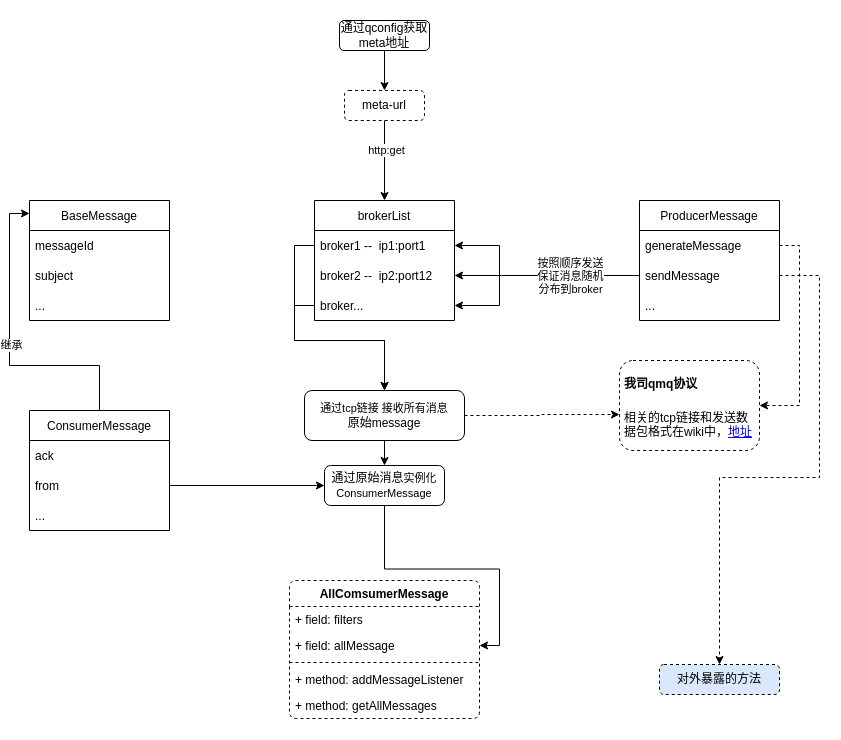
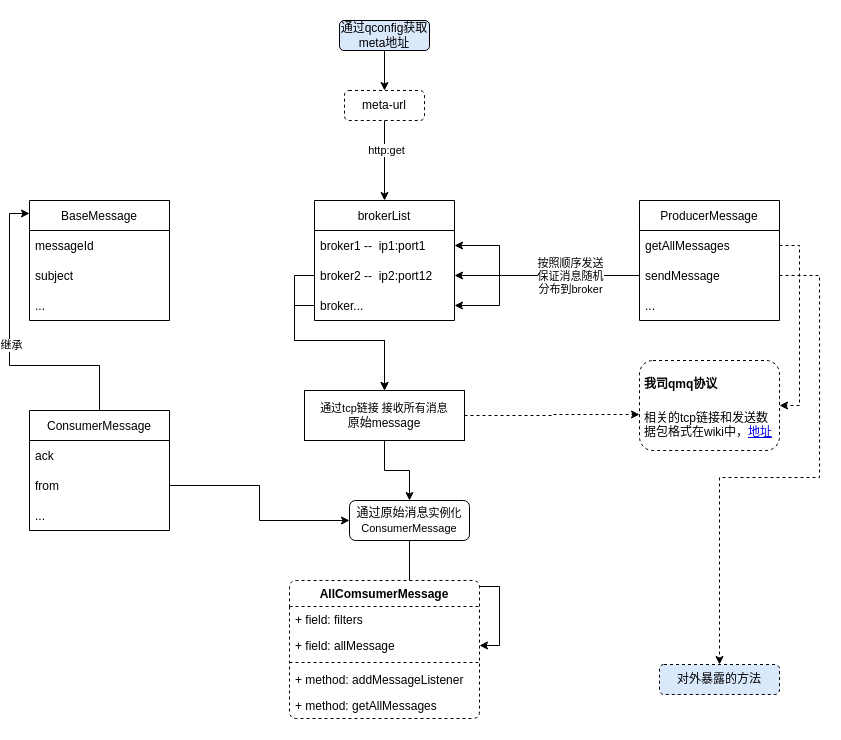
  <mxCell id="0" />
  <mxCell id="1" parent="0" />
  <mxCell id="2" value="brokerList" style="swimlane;fontStyle=0;childLayout=stackLayout;horizontal=1;startSize=30;horizontalStack=0;resizeParent=1;resizeParentMax=0;resizeLast=0;collapsible=1;marginBottom=0;" vertex="1" parent="1"><mxGeometry x="305" y="200" width="140" height="120" as="geometry"><mxRectangle x="340" y="430" width="70" height="30" as="alternateBounds" /></mxGeometry></mxCell>
  <mxCell id="3" value="broker1 --  ip1:port1" style="text;strokeColor=none;fillColor=none;align=left;verticalAlign=middle;spacingLeft=4;spacingRight=4;overflow=hidden;points=[[0,0.5],[1,0.5]];portConstraint=eastwest;rotatable=0;" vertex="1" parent="2"><mxGeometry y="30" width="140" height="30" as="geometry" /></mxCell>
  <mxCell id="4" value="broker2 --  ip2:port12" style="text;strokeColor=none;fillColor=none;align=left;verticalAlign=middle;spacingLeft=4;spacingRight=4;overflow=hidden;points=[[0,0.5],[1,0.5]];portConstraint=eastwest;rotatable=0;" vertex="1" parent="2"><mxGeometry y="60" width="140" height="30" as="geometry" /></mxCell>
  <mxCell id="5" value="broker..." style="text;strokeColor=none;fillColor=none;align=left;verticalAlign=middle;spacingLeft=4;spacingRight=4;overflow=hidden;points=[[0,0.5],[1,0.5]];portConstraint=eastwest;rotatable=0;" vertex="1" parent="2"><mxGeometry y="90" width="140" height="30" as="geometry" /></mxCell>
  <mxCell id="6" value="meta-url" style="rounded=1;whiteSpace=wrap;html=1;dashed=1;" vertex="1" parent="1"><mxGeometry x="335" y="90" width="80" height="30" as="geometry" /></mxCell>
  <mxCell id="7" value="" style="edgeStyle=orthogonalEdgeStyle;rounded=0;orthogonalLoop=1;jettySize=auto;html=1;" edge="1" parent="1" source="8" target="6"><mxGeometry relative="1" as="geometry" /></mxCell>
- <mxCell id="8" value="通过qconfig获取meta地址" style="rounded=1;whiteSpace=wrap;html=1;" vertex="1" parent="1"><mxGeometry x="330" y="20" width="90" height="30" as="geometry" /></mxCell>
+ <mxCell id="8" value="通过qconfig获取meta地址" style="rounded=1;whiteSpace=wrap;html=1;fillColor=#dae8fc;" vertex="1" parent="1"><mxGeometry x="330" y="20" width="90" height="30" as="geometry" /></mxCell>
  <mxCell id="9" value="" style="endArrow=classic;html=1;rounded=0;exitX=0.5;exitY=1;exitDx=0;exitDy=0;entryX=0.5;entryY=0;entryDx=0;entryDy=0;" edge="1" parent="1" source="6" target="2"><mxGeometry width="50" height="50" relative="1" as="geometry"><mxPoint x="360" y="460" as="sourcePoint" /><mxPoint x="410" y="410" as="targetPoint" /></mxGeometry></mxCell>
  <mxCell id="10" value="http:get" style="edgeLabel;html=1;align=center;verticalAlign=middle;resizable=0;points=[];" vertex="1" connectable="0" parent="9"><mxGeometry x="-0.283" y="1" relative="1" as="geometry"><mxPoint as="offset" /></mxGeometry></mxCell>
  <mxCell id="11" value="BaseMessage" style="swimlane;fontStyle=0;childLayout=stackLayout;horizontal=1;startSize=30;horizontalStack=0;resizeParent=1;resizeParentMax=0;resizeLast=0;collapsible=1;marginBottom=0;" vertex="1" parent="1"><mxGeometry x="20" y="200" width="140" height="120" as="geometry" /></mxCell>
  <mxCell id="12" value="messageId" style="text;strokeColor=none;fillColor=none;align=left;verticalAlign=middle;spacingLeft=4;spacingRight=4;overflow=hidden;points=[[0,0.5],[1,0.5]];portConstraint=eastwest;rotatable=0;" vertex="1" parent="11"><mxGeometry y="30" width="140" height="30" as="geometry" /></mxCell>
  <mxCell id="13" value="subject" style="text;strokeColor=none;fillColor=none;align=left;verticalAlign=middle;spacingLeft=4;spacingRight=4;overflow=hidden;points=[[0,0.5],[1,0.5]];portConstraint=eastwest;rotatable=0;" vertex="1" parent="11"><mxGeometry y="60" width="140" height="30" as="geometry" /></mxCell>
  <mxCell id="14" value="..." style="text;strokeColor=none;fillColor=none;align=left;verticalAlign=middle;spacingLeft=4;spacingRight=4;overflow=hidden;points=[[0,0.5],[1,0.5]];portConstraint=eastwest;rotatable=0;" vertex="1" parent="11"><mxGeometry y="90" width="140" height="30" as="geometry" /></mxCell>
  <mxCell id="15" style="edgeStyle=orthogonalEdgeStyle;rounded=0;orthogonalLoop=1;jettySize=auto;html=1;exitX=0.5;exitY=0;exitDx=0;exitDy=0;entryX=0;entryY=0.108;entryDx=0;entryDy=0;entryPerimeter=0;" edge="1" parent="1" source="17" target="11"><mxGeometry relative="1" as="geometry" /></mxCell>
  <mxCell id="16" value="继承" style="edgeLabel;html=1;align=center;verticalAlign=middle;resizable=0;points=[];" vertex="1" connectable="0" parent="15"><mxGeometry x="0.017" y="-1" relative="1" as="geometry"><mxPoint as="offset" /></mxGeometry></mxCell>
  <mxCell id="17" value="ConsumerMessage" style="swimlane;fontStyle=0;childLayout=stackLayout;horizontal=1;startSize=30;horizontalStack=0;resizeParent=1;resizeParentMax=0;resizeLast=0;collapsible=1;marginBottom=0;" vertex="1" parent="1"><mxGeometry x="20" y="410" width="140" height="120" as="geometry" /></mxCell>
  <mxCell id="18" value="ack" style="text;strokeColor=none;fillColor=none;align=left;verticalAlign=middle;spacingLeft=4;spacingRight=4;overflow=hidden;points=[[0,0.5],[1,0.5]];portConstraint=eastwest;rotatable=0;" vertex="1" parent="17"><mxGeometry y="30" width="140" height="30" as="geometry" /></mxCell>
  <mxCell id="19" value="from" style="text;strokeColor=none;fillColor=none;align=left;verticalAlign=middle;spacingLeft=4;spacingRight=4;overflow=hidden;points=[[0,0.5],[1,0.5]];portConstraint=eastwest;rotatable=0;" vertex="1" parent="17"><mxGeometry y="60" width="140" height="30" as="geometry" /></mxCell>
  <mxCell id="20" value="..." style="text;strokeColor=none;fillColor=none;align=left;verticalAlign=middle;spacingLeft=4;spacingRight=4;overflow=hidden;points=[[0,0.5],[1,0.5]];portConstraint=eastwest;rotatable=0;" vertex="1" parent="17"><mxGeometry y="90" width="140" height="30" as="geometry" /></mxCell>
  <mxCell id="21" style="edgeStyle=orthogonalEdgeStyle;rounded=0;orthogonalLoop=1;jettySize=auto;html=1;exitX=0.5;exitY=1;exitDx=0;exitDy=0;entryX=0.5;entryY=0;entryDx=0;entryDy=0;" edge="1" parent="1" source="23" target="37"><mxGeometry relative="1" as="geometry" /></mxCell>
  <mxCell id="22" style="edgeStyle=orthogonalEdgeStyle;rounded=0;orthogonalLoop=1;jettySize=auto;html=1;exitX=1;exitY=0.5;exitDx=0;exitDy=0;entryX=0;entryY=0.6;entryDx=0;entryDy=0;entryPerimeter=0;dashed=1;fontSize=12;" edge="1" parent="1" source="23" target="38"><mxGeometry relative="1" as="geometry" /></mxCell>
- <mxCell id="23" value="&lt;span style=&quot;font-size: 11px ; background-color: rgb(255 , 255 , 255)&quot;&gt;通过tcp链接 接收所有消息&lt;/span&gt;&lt;br&gt;原始message" style="rounded=1;whiteSpace=wrap;html=1;" vertex="1" parent="1"><mxGeometry x="295" y="390" width="160" height="50" as="geometry" /></mxCell>
+ <mxCell id="23" value="&lt;span style=&quot;font-size: 11px ; background-color: rgb(255 , 255 , 255)&quot;&gt;通过tcp链接 接收所有消息&lt;/span&gt;&lt;br&gt;原始message" style="whiteSpace=wrap;html=1;rounded=0;" vertex="1" parent="1"><mxGeometry x="295" y="390" width="160" height="50" as="geometry" /></mxCell>
+ <mxCell id="24" style="edgeStyle=orthogonalEdgeStyle;rounded=0;orthogonalLoop=1;jettySize=auto;html=1;exitX=0;exitY=0.5;exitDx=0;exitDy=0;entryX=0.5;entryY=0;entryDx=0;entryDy=0;" edge="1" parent="1" source="4" target="23"><mxGeometry relative="1" as="geometry" /></mxCell>
  <mxCell id="25" style="edgeStyle=orthogonalEdgeStyle;rounded=0;orthogonalLoop=1;jettySize=auto;html=1;exitX=1;exitY=0.5;exitDx=0;exitDy=0;entryX=0;entryY=0.5;entryDx=0;entryDy=0;" edge="1" parent="1" source="19" target="37"><mxGeometry relative="1" as="geometry"><mxPoint x="260" y="485" as="targetPoint" /></mxGeometry></mxCell>
  <mxCell id="26" value="ProducerMessage" style="swimlane;fontStyle=0;childLayout=stackLayout;horizontal=1;startSize=30;horizontalStack=0;resizeParent=1;resizeParentMax=0;resizeLast=0;collapsible=1;marginBottom=0;" vertex="1" parent="1"><mxGeometry x="630" y="200" width="140" height="120" as="geometry" /></mxCell>
- <mxCell id="27" value="generateMessage" style="text;strokeColor=none;fillColor=none;align=left;verticalAlign=middle;spacingLeft=4;spacingRight=4;overflow=hidden;points=[[0,0.5],[1,0.5]];portConstraint=eastwest;rotatable=0;" vertex="1" parent="26"><mxGeometry y="30" width="140" height="30" as="geometry" /></mxCell>
+ <mxCell id="27" value="getAllMessages" style="text;strokeColor=none;fillColor=none;align=left;verticalAlign=middle;spacingLeft=4;spacingRight=4;overflow=hidden;points=[[0,0.5],[1,0.5]];portConstraint=eastwest;rotatable=0;" vertex="1" parent="26"><mxGeometry y="30" width="140" height="30" as="geometry" /></mxCell>
  <mxCell id="28" value="sendMessage" style="text;strokeColor=none;fillColor=none;align=left;verticalAlign=middle;spacingLeft=4;spacingRight=4;overflow=hidden;points=[[0,0.5],[1,0.5]];portConstraint=eastwest;rotatable=0;" vertex="1" parent="26"><mxGeometry y="60" width="140" height="30" as="geometry" /></mxCell>
  <mxCell id="29" value="..." style="text;strokeColor=none;fillColor=none;align=left;verticalAlign=middle;spacingLeft=4;spacingRight=4;overflow=hidden;points=[[0,0.5],[1,0.5]];portConstraint=eastwest;rotatable=0;" vertex="1" parent="26"><mxGeometry y="90" width="140" height="30" as="geometry" /></mxCell>
  <mxCell id="30" style="edgeStyle=orthogonalEdgeStyle;rounded=0;orthogonalLoop=1;jettySize=auto;html=1;entryX=1;entryY=0.5;entryDx=0;entryDy=0;" edge="1" parent="1" source="28" target="3"><mxGeometry relative="1" as="geometry"><Array as="points"><mxPoint x="490" y="275" /><mxPoint x="490" y="245" /></Array></mxGeometry></mxCell>
  <mxCell id="31" style="edgeStyle=orthogonalEdgeStyle;rounded=0;orthogonalLoop=1;jettySize=auto;html=1;entryX=1;entryY=0.5;entryDx=0;entryDy=0;" edge="1" parent="1" source="28" target="4"><mxGeometry relative="1" as="geometry" /></mxCell>
  <mxCell id="32" style="edgeStyle=orthogonalEdgeStyle;rounded=0;orthogonalLoop=1;jettySize=auto;html=1;entryX=1;entryY=0.5;entryDx=0;entryDy=0;" edge="1" parent="1" source="28" target="5"><mxGeometry relative="1" as="geometry"><Array as="points"><mxPoint x="490" y="275" /><mxPoint x="490" y="305" /></Array></mxGeometry></mxCell>
  <mxCell id="33" value="按照顺序发送&lt;br&gt;保证消息随机&lt;br&gt;分布到broker" style="edgeLabel;html=1;align=center;verticalAlign=middle;resizable=0;points=[];" vertex="1" connectable="0" parent="32"><mxGeometry x="-0.516" relative="1" as="geometry"><mxPoint x="-18" as="offset" /></mxGeometry></mxCell>
  <mxCell id="34" style="edgeStyle=orthogonalEdgeStyle;rounded=0;orthogonalLoop=1;jettySize=auto;html=1;exitX=0;exitY=0.5;exitDx=0;exitDy=0;entryX=0.5;entryY=0;entryDx=0;entryDy=0;" edge="1" parent="1" source="5" target="23"><mxGeometry relative="1" as="geometry"><Array as="points"><mxPoint x="285" y="305" /><mxPoint x="285" y="340" /><mxPoint x="375" y="340" /></Array></mxGeometry></mxCell>
- <mxCell id="35" style="edgeStyle=orthogonalEdgeStyle;rounded=0;orthogonalLoop=1;jettySize=auto;html=1;exitX=0;exitY=0.5;exitDx=0;exitDy=0;entryX=0.5;entryY=0;entryDx=0;entryDy=0;" edge="1" parent="1" source="3" target="23"><mxGeometry relative="1" as="geometry"><Array as="points"><mxPoint x="285" y="245" /><mxPoint x="285" y="340" /><mxPoint x="375" y="340" /></Array></mxGeometry></mxCell>
  <mxCell id="36" style="edgeStyle=orthogonalEdgeStyle;rounded=0;orthogonalLoop=1;jettySize=auto;html=1;exitX=0.5;exitY=1;exitDx=0;exitDy=0;entryX=1;entryY=0.5;entryDx=0;entryDy=0;fontSize=12;" edge="1" parent="1" source="37" target="42"><mxGeometry relative="1" as="geometry" /></mxCell>
- <mxCell id="37" value="通过原始消息&lt;span style=&quot;font-size: 11px ; background-color: rgb(255 , 255 , 255)&quot;&gt;实例化 ConsumerMessage&lt;/span&gt;" style="rounded=1;whiteSpace=wrap;html=1;" vertex="1" parent="1"><mxGeometry x="315" y="465" width="120" height="40" as="geometry" /></mxCell>
- <mxCell id="38" value="&lt;h1&gt;&lt;font style=&quot;font-size: 12px ; line-height: 0&quot;&gt;我司qmq协议&lt;/font&gt;&lt;/h1&gt;&lt;p&gt;相关的tcp链接和发送数据包格式在wiki中，&lt;a href=&quot;https://wiki.corp.qunar.com/confluence/pages/viewpage.action?spaceKey=TCDEV&amp;amp;title=11.+new+qmq&quot;&gt;地址&lt;/a&gt;&lt;/p&gt;" style="text;html=1;strokeColor=default;fillColor=none;spacing=5;spacingTop=-20;whiteSpace=wrap;overflow=hidden;rounded=1;dashed=1;" vertex="1" parent="1"><mxGeometry x="610" y="360" width="140" height="90" as="geometry" /></mxCell>
+ <mxCell id="37" value="通过原始消息&lt;span style=&quot;font-size: 11px ; background-color: rgb(255 , 255 , 255)&quot;&gt;实例化 ConsumerMessage&lt;/span&gt;" style="rounded=1;whiteSpace=wrap;html=1;" vertex="1" parent="1"><mxGeometry x="340" y="500" width="120" height="40" as="geometry" /></mxCell>
+ <mxCell id="38" value="&lt;h1&gt;&lt;font style=&quot;font-size: 12px ; line-height: 0&quot;&gt;我司qmq协议&lt;/font&gt;&lt;/h1&gt;&lt;p&gt;相关的tcp链接和发送数据包格式在wiki中，&lt;a href=&quot;https://wiki.corp.qunar.com/confluence/pages/viewpage.action?spaceKey=TCDEV&amp;amp;title=11.+new+qmq&quot;&gt;地址&lt;/a&gt;&lt;/p&gt;" style="text;html=1;strokeColor=default;fillColor=none;spacing=5;spacingTop=-20;whiteSpace=wrap;overflow=hidden;rounded=1;dashed=1;" vertex="1" parent="1"><mxGeometry x="630" y="360" width="140" height="90" as="geometry" /></mxCell>
  <mxCell id="39" style="edgeStyle=orthogonalEdgeStyle;rounded=0;orthogonalLoop=1;jettySize=auto;html=1;exitX=1;exitY=0.5;exitDx=0;exitDy=0;entryX=1;entryY=0.5;entryDx=0;entryDy=0;fontSize=12;dashed=1;" edge="1" parent="1" source="27" target="38"><mxGeometry relative="1" as="geometry" /></mxCell>
  <mxCell id="40" value="AllComsumerMessage" style="swimlane;fontStyle=1;align=center;verticalAlign=top;childLayout=stackLayout;horizontal=1;startSize=26;horizontalStack=0;resizeParent=1;resizeParentMax=0;resizeLast=0;collapsible=1;marginBottom=0;rounded=1;dashed=1;fontSize=12;strokeColor=default;arcSize=9;" vertex="1" parent="1"><mxGeometry x="280" y="580" width="190" height="138" as="geometry"><mxRectangle x="205" y="750" width="160" height="26" as="alternateBounds" /></mxGeometry></mxCell>
  <mxCell id="41" value="+ field: filters" style="text;strokeColor=none;fillColor=none;align=left;verticalAlign=top;spacingLeft=4;spacingRight=4;overflow=hidden;rotatable=0;points=[[0,0.5],[1,0.5]];portConstraint=eastwest;rounded=1;dashed=1;fontSize=12;" vertex="1" parent="40"><mxGeometry y="26" width="190" height="26" as="geometry" /></mxCell>
  <mxCell id="42" value="+ field: allMessage" style="text;strokeColor=none;fillColor=none;align=left;verticalAlign=top;spacingLeft=4;spacingRight=4;overflow=hidden;rotatable=0;points=[[0,0.5],[1,0.5]];portConstraint=eastwest;rounded=1;dashed=1;fontSize=12;" vertex="1" parent="40"><mxGeometry y="52" width="190" height="26" as="geometry" /></mxCell>
  <mxCell id="43" value="" style="line;strokeWidth=1;fillColor=none;align=left;verticalAlign=middle;spacingTop=-1;spacingLeft=3;spacingRight=3;rotatable=0;labelPosition=right;points=[];portConstraint=eastwest;rounded=1;dashed=1;fontSize=12;" vertex="1" parent="40"><mxGeometry y="78" width="190" height="8" as="geometry" /></mxCell>
  <mxCell id="44" value="+ method: addMessageListener" style="text;strokeColor=none;fillColor=none;align=left;verticalAlign=top;spacingLeft=4;spacingRight=4;overflow=hidden;rotatable=0;points=[[0,0.5],[1,0.5]];portConstraint=eastwest;rounded=1;dashed=1;fontSize=12;" vertex="1" parent="40"><mxGeometry y="86" width="190" height="26" as="geometry" /></mxCell>
  <mxCell id="45" value="+ method: getAllMessages" style="text;strokeColor=none;fillColor=none;align=left;verticalAlign=top;spacingLeft=4;spacingRight=4;overflow=hidden;rotatable=0;points=[[0,0.5],[1,0.5]];portConstraint=eastwest;rounded=1;dashed=1;fontSize=12;" vertex="1" parent="40"><mxGeometry y="112" width="190" height="26" as="geometry" /></mxCell>
  <mxCell id="46" value="对外暴露的方法" style="rounded=1;whiteSpace=wrap;html=1;dashed=1;fontSize=12;strokeColor=default;fillColor=#dae8fc;" vertex="1" parent="1"><mxGeometry x="650" y="664" width="120" height="30" as="geometry" /></mxCell>
  <mxCell id="47" style="edgeStyle=orthogonalEdgeStyle;rounded=0;orthogonalLoop=1;jettySize=auto;html=1;exitX=1;exitY=0.5;exitDx=0;exitDy=0;entryX=0.5;entryY=0;entryDx=0;entryDy=0;dashed=1;fontSize=12;" edge="1" parent="1" source="28" target="46"><mxGeometry relative="1" as="geometry"><Array as="points"><mxPoint x="810" y="275" /><mxPoint x="810" y="477" /><mxPoint x="710" y="477" /></Array></mxGeometry></mxCell>
